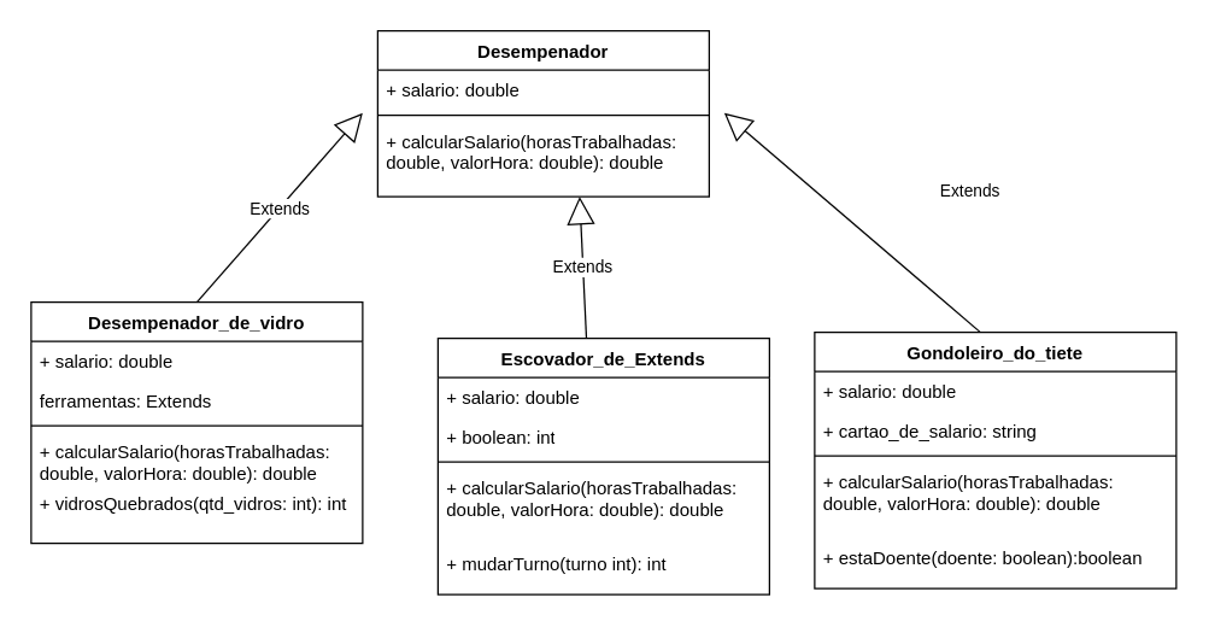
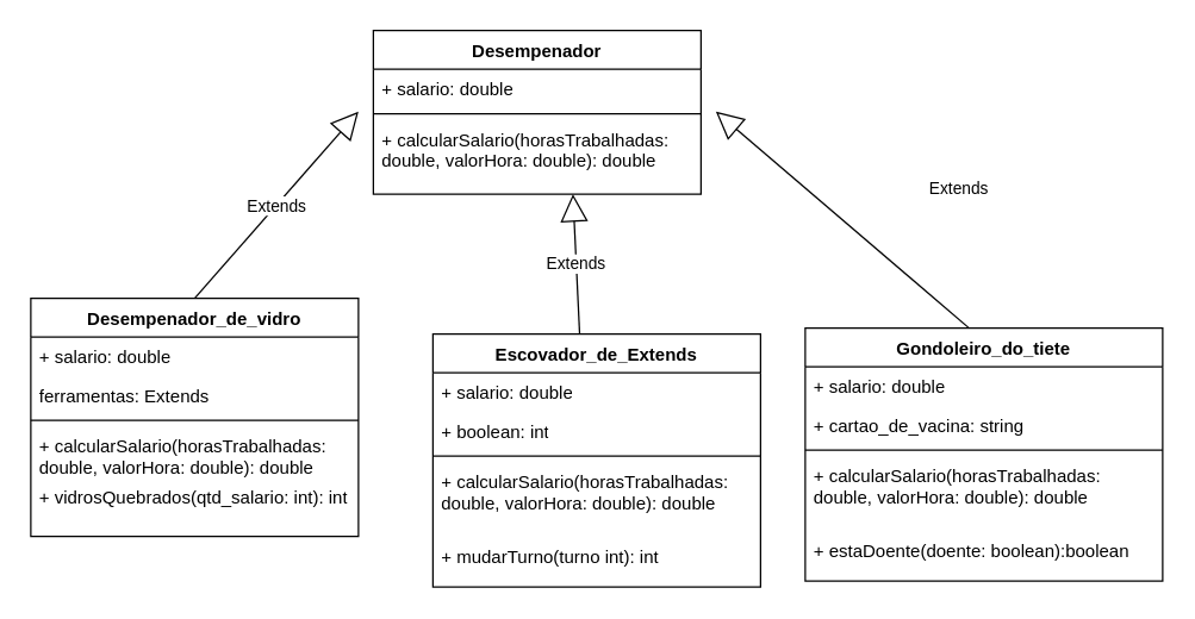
  <mxCell id="0" />
  <mxCell id="1" parent="0" />
  <mxCell id="2" value="Desempenador" style="swimlane;fontStyle=1;align=center;verticalAlign=top;childLayout=stackLayout;horizontal=1;startSize=26;horizontalStack=0;resizeParent=1;resizeParentMax=0;resizeLast=0;collapsible=1;marginBottom=0;whiteSpace=wrap;html=1;" vertex="1" parent="1"><mxGeometry x="250" y="20" width="220" height="110" as="geometry" /></mxCell>
  <mxCell id="3" value="+ salario: double" style="text;strokeColor=none;fillColor=none;align=left;verticalAlign=top;spacingLeft=4;spacingRight=4;overflow=hidden;rotatable=0;points=[[0,0.5],[1,0.5]];portConstraint=eastwest;whiteSpace=wrap;html=1;" vertex="1" parent="2"><mxGeometry y="26" width="220" height="26" as="geometry" /></mxCell>
  <mxCell id="4" value="" style="line;strokeWidth=1;fillColor=none;align=left;verticalAlign=middle;spacingTop=-1;spacingLeft=3;spacingRight=3;rotatable=0;labelPosition=right;points=[];portConstraint=eastwest;strokeColor=inherit;" vertex="1" parent="2"><mxGeometry y="52" width="220" height="8" as="geometry" /></mxCell>
  <mxCell id="5" value="+ calcularSalario(horasTrabalhadas: double, valorHora: double): double" style="text;strokeColor=none;fillColor=none;align=left;verticalAlign=top;spacingLeft=4;spacingRight=4;overflow=hidden;rotatable=0;points=[[0,0.5],[1,0.5]];portConstraint=eastwest;whiteSpace=wrap;html=1;" vertex="1" parent="2"><mxGeometry y="60" width="220" height="50" as="geometry" /></mxCell>
  <mxCell id="6" value="Extends" style="endArrow=block;endSize=16;endFill=0;html=1;rounded=0;exitX=0.448;exitY=0.006;exitDx=0;exitDy=0;exitPerimeter=0;" edge="1" parent="2" source="13"><mxGeometry width="160" relative="1" as="geometry"><mxPoint x="-26" y="110" as="sourcePoint" /><mxPoint x="134" y="110" as="targetPoint" /></mxGeometry></mxCell>
  <mxCell id="7" value="Desempenador_de_vidro" style="swimlane;fontStyle=1;align=center;verticalAlign=top;childLayout=stackLayout;horizontal=1;startSize=26;horizontalStack=0;resizeParent=1;resizeParentMax=0;resizeLast=0;collapsible=1;marginBottom=0;whiteSpace=wrap;html=1;" vertex="1" parent="1"><mxGeometry x="20" y="200" width="220" height="160" as="geometry" /></mxCell>
  <mxCell id="8" value="+ salario: double" style="text;strokeColor=none;fillColor=none;align=left;verticalAlign=top;spacingLeft=4;spacingRight=4;overflow=hidden;rotatable=0;points=[[0,0.5],[1,0.5]];portConstraint=eastwest;whiteSpace=wrap;html=1;" vertex="1" parent="7"><mxGeometry y="26" width="220" height="26" as="geometry" /></mxCell>
  <mxCell id="9" value="ferramentas: Extends" style="text;strokeColor=none;fillColor=none;align=left;verticalAlign=top;spacingLeft=4;spacingRight=4;overflow=hidden;rotatable=0;points=[[0,0.5],[1,0.5]];portConstraint=eastwest;whiteSpace=wrap;html=1;" vertex="1" parent="7"><mxGeometry y="52" width="220" height="26" as="geometry" /></mxCell>
  <mxCell id="10" value="" style="line;strokeWidth=1;fillColor=none;align=left;verticalAlign=middle;spacingTop=-1;spacingLeft=3;spacingRight=3;rotatable=0;labelPosition=right;points=[];portConstraint=eastwest;strokeColor=inherit;" vertex="1" parent="7"><mxGeometry y="78" width="220" height="8" as="geometry" /></mxCell>
  <mxCell id="11" value="+ calcularSalario(horasTrabalhadas: double, valorHora: double): double" style="text;strokeColor=none;fillColor=none;align=left;verticalAlign=top;spacingLeft=4;spacingRight=4;overflow=hidden;rotatable=0;points=[[0,0.5],[1,0.5]];portConstraint=eastwest;whiteSpace=wrap;html=1;" vertex="1" parent="7"><mxGeometry y="86" width="220" height="34" as="geometry" /></mxCell>
- <mxCell id="12" value="+ vidrosQuebrados(qtd_vidros: int): int" style="text;strokeColor=none;fillColor=none;align=left;verticalAlign=top;spacingLeft=4;spacingRight=4;overflow=hidden;rotatable=0;points=[[0,0.5],[1,0.5]];portConstraint=eastwest;whiteSpace=wrap;html=1;" vertex="1" parent="7"><mxGeometry y="120" width="220" height="40" as="geometry" /></mxCell>
+ <mxCell id="12" value="+ vidrosQuebrados(qtd_salario: int): int" style="text;strokeColor=none;fillColor=none;align=left;verticalAlign=top;spacingLeft=4;spacingRight=4;overflow=hidden;rotatable=0;points=[[0,0.5],[1,0.5]];portConstraint=eastwest;whiteSpace=wrap;html=1;" vertex="1" parent="7"><mxGeometry y="120" width="220" height="40" as="geometry" /></mxCell>
  <mxCell id="13" value="Escovador_de_Extends" style="swimlane;fontStyle=1;align=center;verticalAlign=top;childLayout=stackLayout;horizontal=1;startSize=26;horizontalStack=0;resizeParent=1;resizeParentMax=0;resizeLast=0;collapsible=1;marginBottom=0;whiteSpace=wrap;html=1;" vertex="1" parent="1"><mxGeometry x="290" y="224" width="220" height="170" as="geometry" /></mxCell>
  <mxCell id="14" value="+ salario: double" style="text;strokeColor=none;fillColor=none;align=left;verticalAlign=top;spacingLeft=4;spacingRight=4;overflow=hidden;rotatable=0;points=[[0,0.5],[1,0.5]];portConstraint=eastwest;whiteSpace=wrap;html=1;" vertex="1" parent="13"><mxGeometry y="26" width="220" height="26" as="geometry" /></mxCell>
  <mxCell id="15" value="+ boolean: int" style="text;strokeColor=none;fillColor=none;align=left;verticalAlign=top;spacingLeft=4;spacingRight=4;overflow=hidden;rotatable=0;points=[[0,0.5],[1,0.5]];portConstraint=eastwest;whiteSpace=wrap;html=1;" vertex="1" parent="13"><mxGeometry y="52" width="220" height="26" as="geometry" /></mxCell>
  <mxCell id="16" value="" style="line;strokeWidth=1;fillColor=none;align=left;verticalAlign=middle;spacingTop=-1;spacingLeft=3;spacingRight=3;rotatable=0;labelPosition=right;points=[];portConstraint=eastwest;strokeColor=inherit;" vertex="1" parent="13"><mxGeometry y="78" width="220" height="8" as="geometry" /></mxCell>
  <mxCell id="17" value="+ calcularSalario(horasTrabalhadas: double, valorHora: double): double" style="text;strokeColor=none;fillColor=none;align=left;verticalAlign=top;spacingLeft=4;spacingRight=4;overflow=hidden;rotatable=0;points=[[0,0.5],[1,0.5]];portConstraint=eastwest;whiteSpace=wrap;html=1;" vertex="1" parent="13"><mxGeometry y="86" width="220" height="50" as="geometry" /></mxCell>
  <mxCell id="18" value="+ mudarTurno(turno int): int" style="text;strokeColor=none;fillColor=none;align=left;verticalAlign=top;spacingLeft=4;spacingRight=4;overflow=hidden;rotatable=0;points=[[0,0.5],[1,0.5]];portConstraint=eastwest;whiteSpace=wrap;html=1;" vertex="1" parent="13"><mxGeometry y="136" width="220" height="34" as="geometry" /></mxCell>
  <mxCell id="19" value="Extends" style="endArrow=block;endSize=16;endFill=0;html=1;rounded=0;" edge="1" parent="1"><mxGeometry x="-0.398" y="-68" width="160" relative="1" as="geometry"><mxPoint x="650" y="220" as="sourcePoint" /><mxPoint x="480" y="74.5" as="targetPoint" /><mxPoint y="1" as="offset" /></mxGeometry></mxCell>
  <mxCell id="20" value="Extends" style="endArrow=block;endSize=16;endFill=0;html=1;rounded=0;exitX=0.5;exitY=0;exitDx=0;exitDy=0;" edge="1" parent="1" source="7"><mxGeometry width="160" relative="1" as="geometry"><mxPoint x="80" y="74.5" as="sourcePoint" /><mxPoint x="240" y="74.5" as="targetPoint" /></mxGeometry></mxCell>
  <mxCell id="21" value="Gondoleiro_do_tiete" style="swimlane;fontStyle=1;align=center;verticalAlign=top;childLayout=stackLayout;horizontal=1;startSize=26;horizontalStack=0;resizeParent=1;resizeParentMax=0;resizeLast=0;collapsible=1;marginBottom=0;whiteSpace=wrap;html=1;" vertex="1" parent="1"><mxGeometry x="540" y="220" width="240" height="170" as="geometry" /></mxCell>
  <mxCell id="22" value="+ salario: double" style="text;strokeColor=none;fillColor=none;align=left;verticalAlign=top;spacingLeft=4;spacingRight=4;overflow=hidden;rotatable=0;points=[[0,0.5],[1,0.5]];portConstraint=eastwest;whiteSpace=wrap;html=1;" vertex="1" parent="21"><mxGeometry y="26" width="240" height="26" as="geometry" /></mxCell>
- <mxCell id="23" value="+ cartao_de_salario: string" style="text;strokeColor=none;fillColor=none;align=left;verticalAlign=top;spacingLeft=4;spacingRight=4;overflow=hidden;rotatable=0;points=[[0,0.5],[1,0.5]];portConstraint=eastwest;whiteSpace=wrap;html=1;" vertex="1" parent="21"><mxGeometry y="52" width="240" height="26" as="geometry" /></mxCell>
+ <mxCell id="23" value="+ cartao_de_vacina: string" style="text;strokeColor=none;fillColor=none;align=left;verticalAlign=top;spacingLeft=4;spacingRight=4;overflow=hidden;rotatable=0;points=[[0,0.5],[1,0.5]];portConstraint=eastwest;whiteSpace=wrap;html=1;" vertex="1" parent="21"><mxGeometry y="52" width="240" height="26" as="geometry" /></mxCell>
  <mxCell id="24" value="" style="line;strokeWidth=1;fillColor=none;align=left;verticalAlign=middle;spacingTop=-1;spacingLeft=3;spacingRight=3;rotatable=0;labelPosition=right;points=[];portConstraint=eastwest;strokeColor=inherit;" vertex="1" parent="21"><mxGeometry y="78" width="240" height="8" as="geometry" /></mxCell>
  <mxCell id="25" value="+ calcularSalario(horasTrabalhadas: double, valorHora: double): double" style="text;strokeColor=none;fillColor=none;align=left;verticalAlign=top;spacingLeft=4;spacingRight=4;overflow=hidden;rotatable=0;points=[[0,0.5],[1,0.5]];portConstraint=eastwest;whiteSpace=wrap;html=1;" vertex="1" parent="21"><mxGeometry y="86" width="240" height="50" as="geometry" /></mxCell>
  <mxCell id="26" value="+ estaDoente(doente: boolean):boolean" style="text;strokeColor=none;fillColor=none;align=left;verticalAlign=top;spacingLeft=4;spacingRight=4;overflow=hidden;rotatable=0;points=[[0,0.5],[1,0.5]];portConstraint=eastwest;whiteSpace=wrap;html=1;" vertex="1" parent="21"><mxGeometry y="136" width="240" height="34" as="geometry" /></mxCell>
